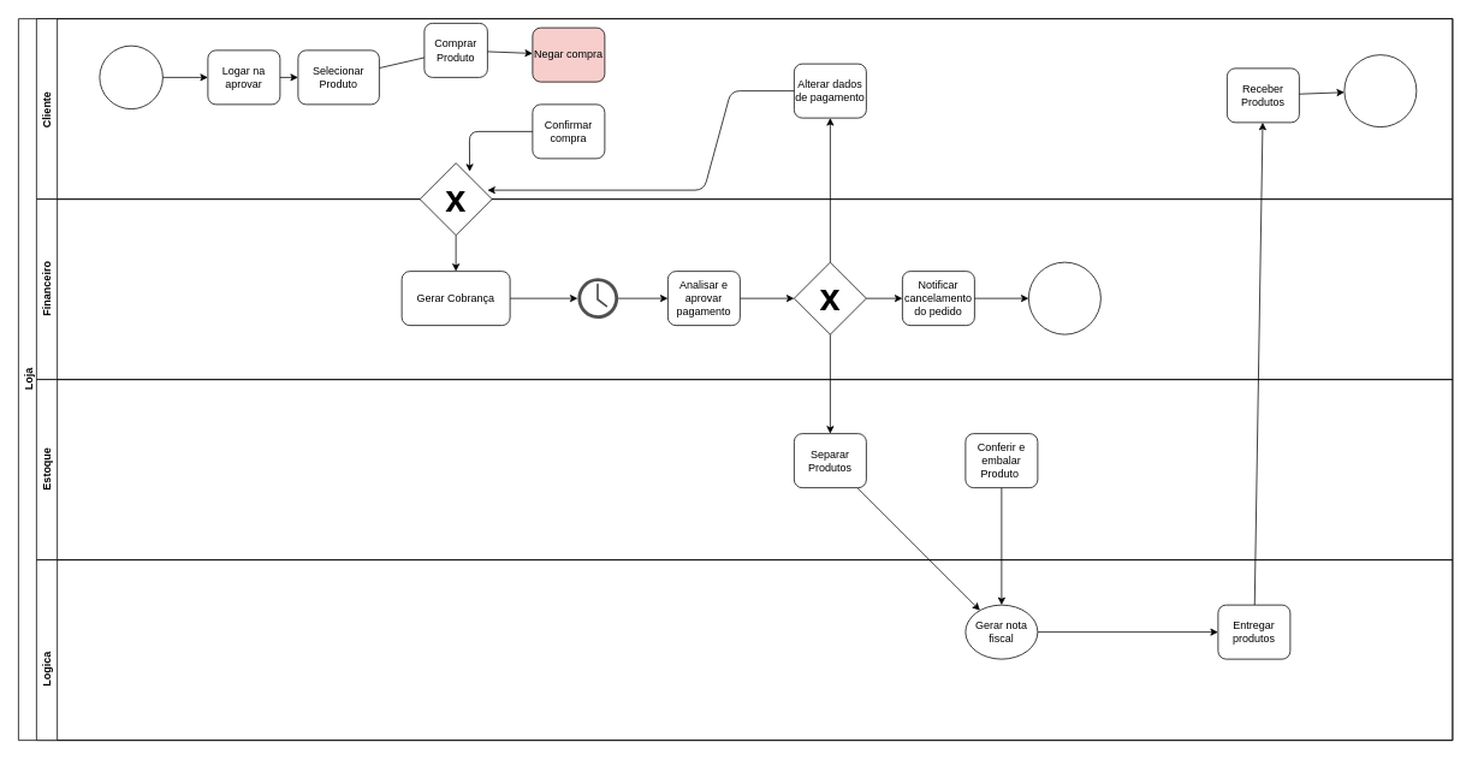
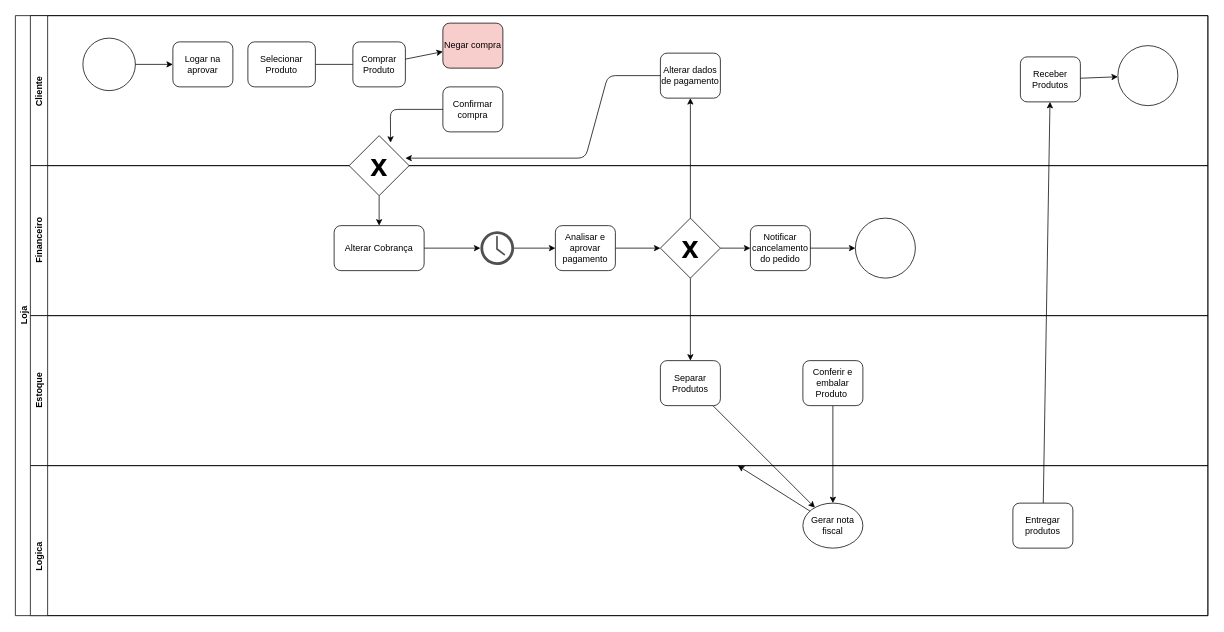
  <mxCell id="0" />
  <mxCell id="1" parent="0" />
  <mxCell id="2" value="Loja" style="swimlane;horizontal=0;whiteSpace=wrap;html=1;startSize=23;" vertex="1" parent="1"><mxGeometry x="20" y="20" width="1590" height="800" as="geometry" /></mxCell>
  <mxCell id="3" value="Cliente&amp;nbsp;" style="swimlane;horizontal=0;whiteSpace=wrap;html=1;" vertex="1" parent="2"><mxGeometry x="20" width="1570" height="200" as="geometry" /></mxCell>
  <mxCell id="4" value="" style="ellipse;whiteSpace=wrap;html=1;aspect=fixed;" vertex="1" parent="3"><mxGeometry x="70" y="30" width="70" height="70" as="geometry" /></mxCell>
  <mxCell id="5" value="Logar na aprovar" style="rounded=1;whiteSpace=wrap;html=1;" vertex="1" parent="3"><mxGeometry x="190" y="35" width="80" height="60" as="geometry" /></mxCell>
  <mxCell id="6" style="edgeStyle=none;html=1;" edge="1" parent="3" source="4" target="5"><mxGeometry relative="1" as="geometry"><mxPoint x="220" y="65" as="targetPoint" /></mxGeometry></mxCell>
- <mxCell id="7" value="Comprar&lt;div&gt;Produto&lt;/div&gt;" style="rounded=1;whiteSpace=wrap;html=1;" vertex="1" parent="3"><mxGeometry x="430" y="5" width="70" height="60" as="geometry" /></mxCell>
+ <mxCell id="7" value="Comprar&lt;div&gt;Produto&lt;/div&gt;" style="rounded=1;whiteSpace=wrap;html=1;" vertex="1" parent="3"><mxGeometry x="430" y="35" width="70" height="60" as="geometry" /></mxCell>
  <mxCell id="8" value="Alterar dados de pagamento" style="rounded=1;whiteSpace=wrap;html=1;" vertex="1" parent="3"><mxGeometry x="840" y="50" width="80" height="60" as="geometry" /></mxCell>
  <mxCell id="9" value="Receber&lt;div&gt;Produtos&lt;/div&gt;" style="rounded=1;whiteSpace=wrap;html=1;" vertex="1" parent="3"><mxGeometry x="1320" y="55" width="80" height="60" as="geometry" /></mxCell>
  <mxCell id="10" value="Confirmar compra" style="rounded=1;whiteSpace=wrap;html=1;" vertex="1" parent="3"><mxGeometry x="550" y="95" width="80" height="60" as="geometry" /></mxCell>
  <mxCell id="11" value="Negar compra" style="rounded=1;whiteSpace=wrap;html=1;fillColor=#f8cecc;" vertex="1" parent="3"><mxGeometry x="550" y="10" width="80" height="60" as="geometry" /></mxCell>
  <mxCell id="12" style="edgeStyle=none;html=1;" edge="1" parent="3" source="7" target="11"><mxGeometry relative="1" as="geometry"><mxPoint x="550" y="40" as="targetPoint" /></mxGeometry></mxCell>
  <mxCell id="13" value="Financeiro" style="swimlane;horizontal=0;whiteSpace=wrap;html=1;" vertex="1" parent="2"><mxGeometry x="20" y="200" width="1570" height="200" as="geometry" /></mxCell>
  <mxCell id="14" style="edgeStyle=none;html=1;" edge="1" parent="13" source="15" target="17"><mxGeometry relative="1" as="geometry" /></mxCell>
  <mxCell id="15" value="&lt;font style=&quot;font-size: 41px;&quot;&gt;&lt;b style=&quot;&quot;&gt;x&lt;/b&gt;&lt;/font&gt;" style="rhombus;whiteSpace=wrap;html=1;" vertex="1" parent="13"><mxGeometry x="425" y="-40" width="80" height="80" as="geometry" /></mxCell>
  <mxCell id="16" style="edgeStyle=none;html=1;" edge="1" parent="13" source="17" target="18"><mxGeometry relative="1" as="geometry" /></mxCell>
- <mxCell id="17" value="Gerar Cobrança" style="rounded=1;whiteSpace=wrap;html=1;" vertex="1" parent="13"><mxGeometry x="405" y="80" width="120" height="60" as="geometry" /></mxCell>
+ <mxCell id="17" value="Alterar Cobrança" style="rounded=1;whiteSpace=wrap;html=1;" vertex="1" parent="13"><mxGeometry x="405" y="80" width="120" height="60" as="geometry" /></mxCell>
  <mxCell id="18" value="" style="sketch=0;pointerEvents=1;shadow=0;dashed=0;html=1;strokeColor=none;fillColor=#505050;labelPosition=center;verticalLabelPosition=bottom;verticalAlign=top;outlineConnect=0;align=center;shape=mxgraph.office.concepts.clock;" vertex="1" parent="13"><mxGeometry x="600" y="87.5" width="45" height="45" as="geometry" /></mxCell>
  <mxCell id="19" value="&lt;font style=&quot;font-size: 41px;&quot;&gt;&lt;b style=&quot;&quot;&gt;x&lt;/b&gt;&lt;/font&gt;" style="rhombus;whiteSpace=wrap;html=1;" vertex="1" parent="13"><mxGeometry x="840" y="70" width="80" height="80" as="geometry" /></mxCell>
  <mxCell id="20" value="Notificar cancelamento do pedido" style="rounded=1;whiteSpace=wrap;html=1;" vertex="1" parent="13"><mxGeometry x="960" y="80" width="80" height="60" as="geometry" /></mxCell>
  <mxCell id="21" style="edgeStyle=none;html=1;" edge="1" parent="13" source="19" target="20"><mxGeometry relative="1" as="geometry"><mxPoint x="1000" y="110" as="targetPoint" /></mxGeometry></mxCell>
  <mxCell id="22" value="Estoque" style="swimlane;horizontal=0;whiteSpace=wrap;html=1;" vertex="1" parent="2"><mxGeometry x="20" y="400" width="1570" height="200" as="geometry" /></mxCell>
  <mxCell id="23" value="Logica&amp;nbsp; &amp;nbsp; &amp;nbsp; &amp;nbsp; &amp;nbsp; &amp;nbsp; &amp;nbsp;" style="swimlane;horizontal=0;whiteSpace=wrap;html=1;" vertex="1" parent="2"><mxGeometry x="20" y="600" width="1570" height="200" as="geometry" /></mxCell>
  <mxCell id="24" style="edgeStyle=none;html=1;" edge="1" parent="2" source="19" target="8"><mxGeometry relative="1" as="geometry"><mxPoint x="900" y="130" as="targetPoint" /></mxGeometry></mxCell>
  <mxCell id="25" style="edgeStyle=none;html=1;" edge="1" parent="2" source="8"><mxGeometry relative="1" as="geometry"><mxPoint x="520" y="190" as="targetPoint" /><Array as="points"><mxPoint x="790" y="80" /><mxPoint x="760" y="190" /></Array></mxGeometry></mxCell>
  <mxCell id="26" style="edgeStyle=none;html=1;entryX=0.691;entryY=0.118;entryDx=0;entryDy=0;entryPerimeter=0;" edge="1" parent="2" source="10" target="15"><mxGeometry relative="1" as="geometry"><Array as="points"><mxPoint x="500" y="125" /></Array></mxGeometry></mxCell>
  <mxCell id="27" style="edgeStyle=none;html=1;endArrow=none;" edge="1" parent="1" source="28" target="7"><mxGeometry relative="1" as="geometry"><mxPoint x="480" y="85" as="targetPoint" /></mxGeometry></mxCell>
  <mxCell id="28" value="Selecionar&lt;div&gt;Produto&lt;/div&gt;" style="rounded=1;whiteSpace=wrap;html=1;" vertex="1" parent="1"><mxGeometry x="330" y="55" width="90" height="60" as="geometry" /></mxCell>
- <mxCell id="29" style="edgeStyle=none;html=1;" edge="1" parent="1" source="5" target="28"><mxGeometry relative="1" as="geometry"><mxPoint x="390" y="85" as="targetPoint" /></mxGeometry></mxCell>
  <mxCell id="30" style="edgeStyle=none;html=1;" edge="1" parent="1" source="31" target="19"><mxGeometry relative="1" as="geometry"><mxPoint x="880" y="330" as="targetPoint" /></mxGeometry></mxCell>
  <mxCell id="31" value="Analisar e aprovar pagamento" style="rounded=1;whiteSpace=wrap;html=1;" vertex="1" parent="1"><mxGeometry x="740" y="300" width="80" height="60" as="geometry" /></mxCell>
  <mxCell id="32" style="edgeStyle=none;html=1;" edge="1" parent="1" source="18" target="31"><mxGeometry relative="1" as="geometry"><mxPoint x="760" y="330" as="targetPoint" /></mxGeometry></mxCell>
  <mxCell id="33" style="edgeStyle=none;html=1;" edge="1" parent="1" source="34" target="39"><mxGeometry relative="1" as="geometry"><mxPoint x="1130" y="510" as="targetPoint" /></mxGeometry></mxCell>
  <mxCell id="34" value="Separar&lt;div&gt;Produtos&lt;/div&gt;" style="rounded=1;whiteSpace=wrap;html=1;" vertex="1" parent="1"><mxGeometry x="880" y="480" width="80" height="60" as="geometry" /></mxCell>
  <mxCell id="35" style="edgeStyle=none;html=1;" edge="1" parent="1" source="19" target="34"><mxGeometry relative="1" as="geometry"><mxPoint x="920" y="510" as="targetPoint" /></mxGeometry></mxCell>
  <mxCell id="36" style="edgeStyle=none;html=1;" edge="1" parent="1" source="37" target="39"><mxGeometry relative="1" as="geometry"><mxPoint x="1110" y="700" as="targetPoint" /></mxGeometry></mxCell>
  <mxCell id="37" value="Conferir e embalar Produto&amp;nbsp;" style="rounded=1;whiteSpace=wrap;html=1;" vertex="1" parent="1"><mxGeometry x="1070" y="480" width="80" height="60" as="geometry" /></mxCell>
- <mxCell id="38" style="edgeStyle=none;html=1;" edge="1" parent="1" source="39" target="41"><mxGeometry relative="1" as="geometry"><mxPoint x="1410" y="700" as="targetPoint" /></mxGeometry></mxCell>
+ <mxCell id="38" style="edgeStyle=none;html=1;" edge="1" parent="1" source="39" target="22"><mxGeometry relative="1" as="geometry"><mxPoint x="1410" y="700" as="targetPoint" /></mxGeometry></mxCell>
  <mxCell id="39" value="Gerar nota fiscal" style="ellipse;whiteSpace=wrap;html=1;" vertex="1" parent="1"><mxGeometry x="1070" y="670" width="80" height="60" as="geometry" /></mxCell>
  <mxCell id="40" style="edgeStyle=none;html=1;" edge="1" parent="1" source="41" target="9"><mxGeometry relative="1" as="geometry"><mxPoint x="1390" y="140" as="targetPoint" /></mxGeometry></mxCell>
  <mxCell id="41" value="Entregar produtos" style="rounded=1;whiteSpace=wrap;html=1;" vertex="1" parent="1"><mxGeometry x="1350" y="670" width="80" height="60" as="geometry" /></mxCell>
  <mxCell id="42" value="" style="ellipse;whiteSpace=wrap;html=1;aspect=fixed;" vertex="1" parent="1"><mxGeometry x="1490" y="60" width="80" height="80" as="geometry" /></mxCell>
  <mxCell id="43" style="edgeStyle=none;html=1;" edge="1" parent="1" source="9" target="42"><mxGeometry relative="1" as="geometry"><mxPoint x="1530" y="100" as="targetPoint" /></mxGeometry></mxCell>
  <mxCell id="44" value="" style="ellipse;whiteSpace=wrap;html=1;aspect=fixed;" vertex="1" parent="1"><mxGeometry x="1140" y="290" width="80" height="80" as="geometry" /></mxCell>
  <mxCell id="45" style="edgeStyle=none;html=1;" edge="1" parent="1" source="20" target="44"><mxGeometry relative="1" as="geometry"><mxPoint x="1180" y="330" as="targetPoint" /></mxGeometry></mxCell>
